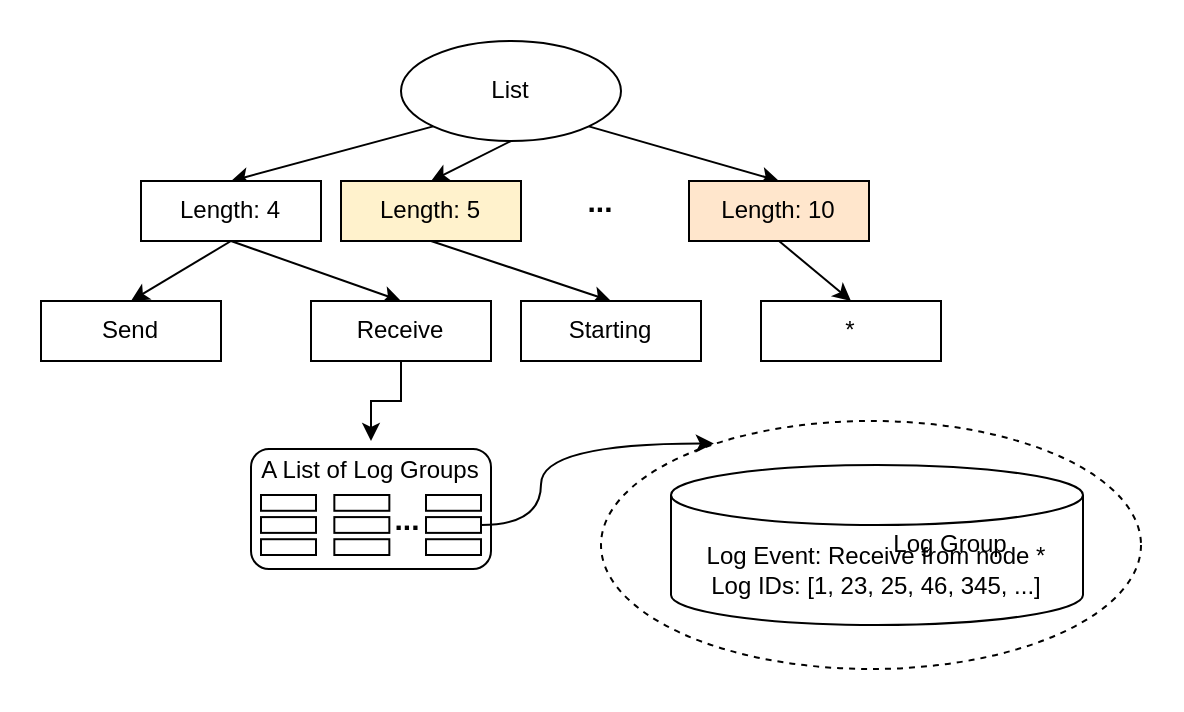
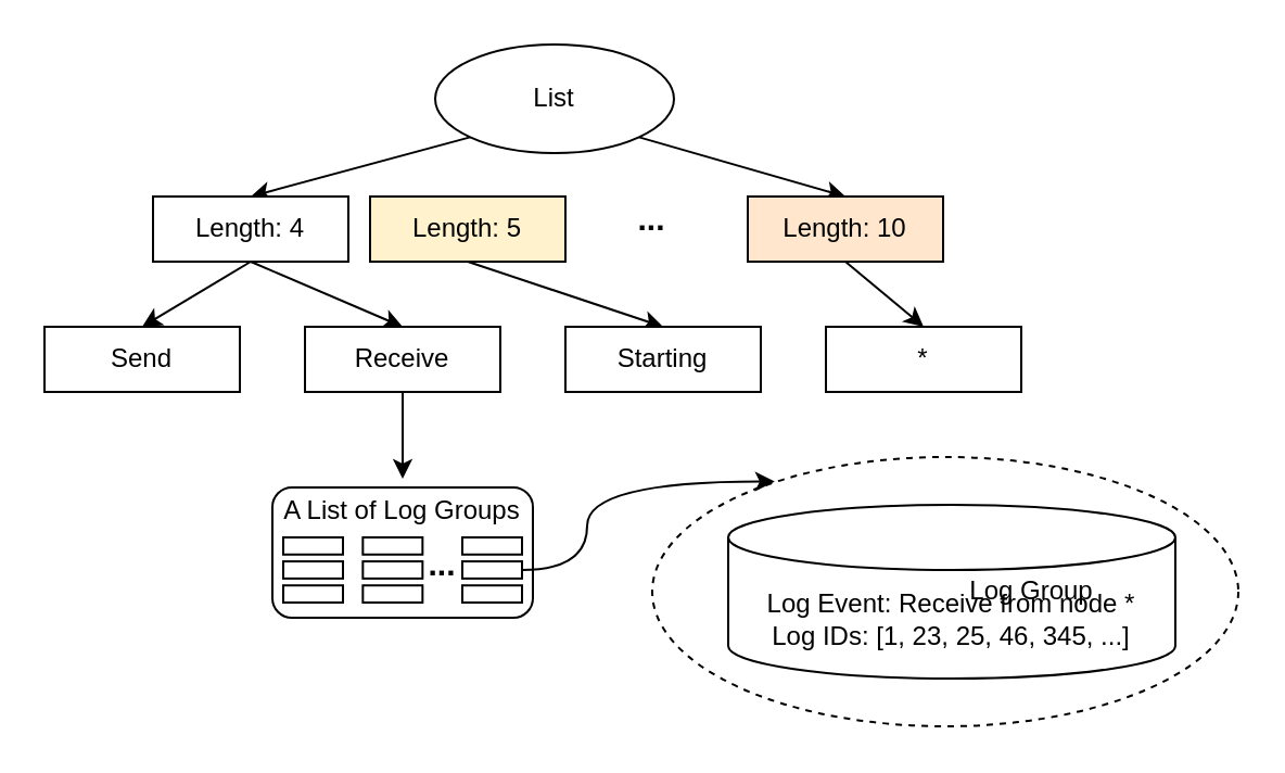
  <mxCell id="0" />
  <mxCell id="1" parent="0" />
  <mxCell id="2" style="rounded=0;orthogonalLoop=1;jettySize=auto;html=1;exitX=0;exitY=1;exitDx=0;exitDy=0;entryX=0.5;entryY=0;entryDx=0;entryDy=0;" edge="1" parent="1" source="5" target="8"><mxGeometry relative="1" as="geometry" /></mxCell>
- <mxCell id="3" style="rounded=0;orthogonalLoop=1;jettySize=auto;html=1;exitX=0.5;exitY=1;exitDx=0;exitDy=0;entryX=0.5;entryY=0;entryDx=0;entryDy=0;" edge="1" parent="1" source="5" target="10"><mxGeometry relative="1" as="geometry" /></mxCell>
  <mxCell id="4" style="rounded=0;orthogonalLoop=1;jettySize=auto;html=1;exitX=1;exitY=1;exitDx=0;exitDy=0;entryX=0.5;entryY=0;entryDx=0;entryDy=0;" edge="1" parent="1" source="5" target="12"><mxGeometry relative="1" as="geometry" /></mxCell>
  <mxCell id="5" value="List" style="ellipse;whiteSpace=wrap;html=1;" vertex="1" parent="1"><mxGeometry x="200" y="20" width="110" height="50" as="geometry" /></mxCell>
  <mxCell id="6" style="rounded=0;orthogonalLoop=1;jettySize=auto;html=1;exitX=0.5;exitY=1;exitDx=0;exitDy=0;entryX=0.5;entryY=0;entryDx=0;entryDy=0;" edge="1" parent="1" source="8" target="14"><mxGeometry relative="1" as="geometry" /></mxCell>
  <mxCell id="7" style="rounded=0;orthogonalLoop=1;jettySize=auto;html=1;exitX=0.5;exitY=1;exitDx=0;exitDy=0;entryX=0.5;entryY=0;entryDx=0;entryDy=0;" edge="1" parent="1" source="8" target="16"><mxGeometry relative="1" as="geometry" /></mxCell>
  <mxCell id="8" value="Length: 4" style="rounded=0;whiteSpace=wrap;html=1;" vertex="1" parent="1"><mxGeometry x="70" y="90" width="90" height="30" as="geometry" /></mxCell>
  <mxCell id="9" style="rounded=0;orthogonalLoop=1;jettySize=auto;html=1;exitX=0.5;exitY=1;exitDx=0;exitDy=0;entryX=0.5;entryY=0;entryDx=0;entryDy=0;" edge="1" parent="1" source="10" target="17"><mxGeometry relative="1" as="geometry" /></mxCell>
  <mxCell id="10" value="Length: 5" style="rounded=0;whiteSpace=wrap;html=1;fillColor=#fff2cc;" vertex="1" parent="1"><mxGeometry x="170" y="90" width="90" height="30" as="geometry" /></mxCell>
  <mxCell id="11" style="rounded=0;orthogonalLoop=1;jettySize=auto;html=1;exitX=0.5;exitY=1;exitDx=0;exitDy=0;entryX=0.5;entryY=0;entryDx=0;entryDy=0;" edge="1" parent="1" source="12" target="18"><mxGeometry relative="1" as="geometry" /></mxCell>
  <mxCell id="12" value="Length: 10" style="rounded=0;whiteSpace=wrap;html=1;fillColor=#ffe6cc;" vertex="1" parent="1"><mxGeometry x="344" y="90" width="90" height="30" as="geometry" /></mxCell>
  <mxCell id="13" value="&lt;b&gt;&lt;font style=&quot;font-size: 15px;&quot;&gt;...&lt;/font&gt;&lt;/b&gt;" style="text;html=1;strokeColor=none;fillColor=none;align=center;verticalAlign=middle;whiteSpace=wrap;rounded=0;" vertex="1" parent="1"><mxGeometry x="270" y="85" width="60" height="30" as="geometry" /></mxCell>
  <mxCell id="14" value="Send" style="rounded=0;whiteSpace=wrap;html=1;" vertex="1" parent="1"><mxGeometry x="20" y="150" width="90" height="30" as="geometry" /></mxCell>
  <mxCell id="15" style="edgeStyle=orthogonalEdgeStyle;rounded=0;orthogonalLoop=1;jettySize=auto;html=1;entryX=0.5;entryY=0;entryDx=0;entryDy=0;" edge="1" parent="1" source="16" target="34"><mxGeometry relative="1" as="geometry" /></mxCell>
- <mxCell id="16" value="Receive" style="rounded=0;whiteSpace=wrap;html=1;" vertex="1" parent="1"><mxGeometry x="155" y="150" width="90" height="30" as="geometry" /></mxCell>
+ <mxCell id="16" value="Receive" style="rounded=0;whiteSpace=wrap;html=1;" vertex="1" parent="1"><mxGeometry x="140" y="150" width="90" height="30" as="geometry" /></mxCell>
  <mxCell id="17" value="Starting" style="rounded=0;whiteSpace=wrap;html=1;" vertex="1" parent="1"><mxGeometry x="260" y="150" width="90" height="30" as="geometry" /></mxCell>
  <mxCell id="18" value="*" style="rounded=0;whiteSpace=wrap;html=1;" vertex="1" parent="1"><mxGeometry x="380" y="150" width="90" height="30" as="geometry" /></mxCell>
  <mxCell id="19" value="" style="rounded=1;whiteSpace=wrap;html=1;" vertex="1" parent="1"><mxGeometry x="125" y="224" width="120" height="60" as="geometry" /></mxCell>
  <mxCell id="20" value="" style="group" vertex="1" connectable="0" parent="1"><mxGeometry x="130" y="247" width="110" height="30" as="geometry" /></mxCell>
  <mxCell id="21" value="" style="group" vertex="1" connectable="0" parent="20"><mxGeometry width="27.5" height="30" as="geometry" /></mxCell>
  <mxCell id="22" value="" style="rounded=0;whiteSpace=wrap;html=1;" vertex="1" parent="21"><mxGeometry width="27.5" height="7.895" as="geometry" /></mxCell>
  <mxCell id="23" value="" style="rounded=0;whiteSpace=wrap;html=1;" vertex="1" parent="21"><mxGeometry y="11.053" width="27.5" height="7.895" as="geometry" /></mxCell>
  <mxCell id="24" value="" style="rounded=0;whiteSpace=wrap;html=1;" vertex="1" parent="21"><mxGeometry y="22.105" width="27.5" height="7.895" as="geometry" /></mxCell>
  <mxCell id="25" value="" style="group" vertex="1" connectable="0" parent="20"><mxGeometry x="36.667" width="27.5" height="30" as="geometry" /></mxCell>
  <mxCell id="26" value="" style="rounded=0;whiteSpace=wrap;html=1;" vertex="1" parent="25"><mxGeometry width="27.5" height="7.895" as="geometry" /></mxCell>
  <mxCell id="27" value="" style="rounded=0;whiteSpace=wrap;html=1;" vertex="1" parent="25"><mxGeometry y="11.053" width="27.5" height="7.895" as="geometry" /></mxCell>
  <mxCell id="28" value="" style="rounded=0;whiteSpace=wrap;html=1;" vertex="1" parent="25"><mxGeometry y="22.105" width="27.5" height="7.895" as="geometry" /></mxCell>
  <mxCell id="29" value="" style="group" vertex="1" connectable="0" parent="20"><mxGeometry x="82.5" width="27.5" height="30" as="geometry" /></mxCell>
  <mxCell id="30" value="" style="rounded=0;whiteSpace=wrap;html=1;" vertex="1" parent="29"><mxGeometry width="27.5" height="7.895" as="geometry" /></mxCell>
  <mxCell id="31" value="" style="rounded=0;whiteSpace=wrap;html=1;" vertex="1" parent="29"><mxGeometry y="11.053" width="27.5" height="7.895" as="geometry" /></mxCell>
  <mxCell id="32" value="" style="rounded=0;whiteSpace=wrap;html=1;" vertex="1" parent="29"><mxGeometry y="22.105" width="27.5" height="7.895" as="geometry" /></mxCell>
  <mxCell id="33" value="&lt;b&gt;&lt;font style=&quot;font-size: 15px;&quot;&gt;...&lt;/font&gt;&lt;/b&gt;" style="text;html=1;strokeColor=none;fillColor=none;align=center;verticalAlign=middle;whiteSpace=wrap;rounded=0;" vertex="1" parent="20"><mxGeometry x="45.833" width="55" height="23.684" as="geometry" /></mxCell>
  <mxCell id="34" value="A List of Log Groups" style="text;html=1;strokeColor=none;fillColor=none;align=center;verticalAlign=middle;whiteSpace=wrap;rounded=0;" vertex="1" parent="1"><mxGeometry x="120" y="220" width="130" height="30" as="geometry" /></mxCell>
  <mxCell id="35" value="" style="ellipse;whiteSpace=wrap;html=1;dashed=1;" vertex="1" parent="1"><mxGeometry x="300" y="210" width="270" height="124" as="geometry" /></mxCell>
  <mxCell id="36" value="Log Event: Receive from node *&lt;br&gt;Log IDs: [1, 23, 25, 46, 345, ...]" style="shape=cylinder3;whiteSpace=wrap;html=1;boundedLbl=1;backgroundOutline=1;size=15;" vertex="1" parent="1"><mxGeometry x="335" y="232" width="206" height="80" as="geometry" /></mxCell>
  <mxCell id="37" value="Log Group" style="text;html=1;strokeColor=none;fillColor=none;align=center;verticalAlign=middle;whiteSpace=wrap;rounded=0;" vertex="1" parent="1"><mxGeometry x="445" y="257" width="60" height="30" as="geometry" /></mxCell>
  <mxCell id="38" style="edgeStyle=orthogonalEdgeStyle;rounded=0;orthogonalLoop=1;jettySize=auto;html=1;exitX=1;exitY=0.5;exitDx=0;exitDy=0;entryX=0.209;entryY=0.091;entryDx=0;entryDy=0;entryPerimeter=0;curved=1;" edge="1" parent="1" source="31" target="35"><mxGeometry relative="1" as="geometry" /></mxCell>
